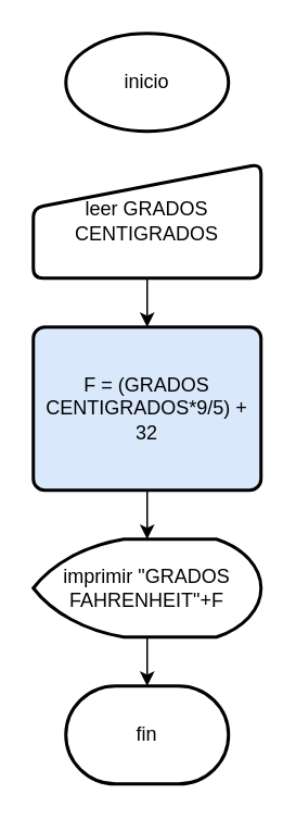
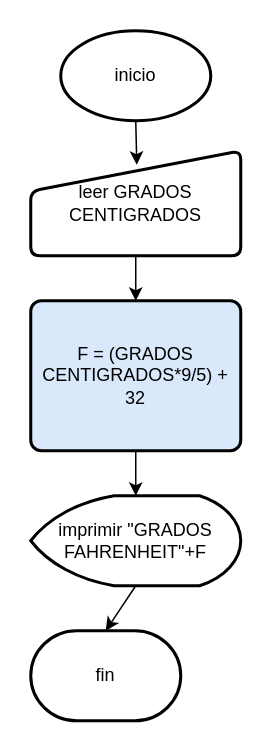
  <mxCell id="0" />
  <mxCell id="1" parent="0" />
  <mxCell id="2" value="F = (GRADOS CENTIGRADOS*9/5) + 32" style="rounded=1;whiteSpace=wrap;html=1;absoluteArcSize=1;arcSize=14;strokeWidth=2;fillColor=#dae8fc;" vertex="1" parent="1"><mxGeometry x="20" y="200" width="140" height="100" as="geometry" /></mxCell>
  <mxCell id="3" value="imprimir &quot;GRADOS FAHRENHEIT&quot;+F" style="strokeWidth=2;html=1;shape=mxgraph.flowchart.display;whiteSpace=wrap;" vertex="1" parent="1"><mxGeometry x="20" y="330" width="140" height="60" as="geometry" /></mxCell>
  <mxCell id="4" value="inicio" style="strokeWidth=2;html=1;shape=mxgraph.flowchart.start_1;whiteSpace=wrap;" vertex="1" parent="1"><mxGeometry x="40" y="20" width="100" height="60" as="geometry" /></mxCell>
- <mxCell id="5" value="fin" style="strokeWidth=2;html=1;shape=mxgraph.flowchart.terminator;whiteSpace=wrap;" vertex="1" parent="1"><mxGeometry x="40" y="420" width="100" height="60" as="geometry" /></mxCell>
+ <mxCell id="5" value="fin" style="strokeWidth=2;html=1;shape=mxgraph.flowchart.terminator;whiteSpace=wrap;" vertex="1" parent="1"><mxGeometry x="20" y="420" width="100" height="60" as="geometry" /></mxCell>
  <mxCell id="6" value="" style="endArrow=classic;html=1;" edge="1" parent="1" source="10"><mxGeometry width="50" height="50" relative="1" as="geometry"><mxPoint x="60" y="190" as="sourcePoint" /><mxPoint x="110" y="140" as="targetPoint" /></mxGeometry></mxCell>
  <mxCell id="7" value="" style="endArrow=classic;html=1;entryX=0.5;entryY=0;entryDx=0;entryDy=0;entryPerimeter=0;" edge="1" parent="1" target="3"><mxGeometry width="50" height="50" relative="1" as="geometry"><mxPoint x="90" y="300" as="sourcePoint" /><mxPoint x="140" y="250" as="targetPoint" /></mxGeometry></mxCell>
  <mxCell id="8" value="" style="endArrow=classic;html=1;entryX=0.5;entryY=0;entryDx=0;entryDy=0;" edge="1" parent="1" target="2"><mxGeometry width="50" height="50" relative="1" as="geometry"><mxPoint x="90" y="170" as="sourcePoint" /><mxPoint x="140" y="120" as="targetPoint" /></mxGeometry></mxCell>
+ <mxCell id="9" value="" style="endArrow=classic;html=1;exitX=0.5;exitY=1;exitDx=0;exitDy=0;exitPerimeter=0;entryX=0.505;entryY=0.133;entryDx=0;entryDy=0;entryPerimeter=0;" edge="1" parent="1" source="4" target="10"><mxGeometry width="50" height="50" relative="1" as="geometry"><mxPoint x="60" y="190" as="sourcePoint" /><mxPoint x="110" y="140" as="targetPoint" /><Array as="points" /></mxGeometry></mxCell>
  <mxCell id="10" value="leer GRADOS CENTIGRADOS" style="html=1;strokeWidth=2;shape=manualInput;whiteSpace=wrap;rounded=1;size=27;arcSize=12;" vertex="1" parent="1"><mxGeometry x="20" y="100" width="140" height="70" as="geometry" /></mxCell>
  <mxCell id="11" value="" style="endArrow=classic;html=1;entryX=0.5;entryY=0;entryDx=0;entryDy=0;entryPerimeter=0;exitX=0.5;exitY=1;exitDx=0;exitDy=0;exitPerimeter=0;" edge="1" parent="1" source="3" target="5"><mxGeometry width="50" height="50" relative="1" as="geometry"><mxPoint x="-30" y="170" as="sourcePoint" /><mxPoint x="110" y="140" as="targetPoint" /><Array as="points" /></mxGeometry></mxCell>
